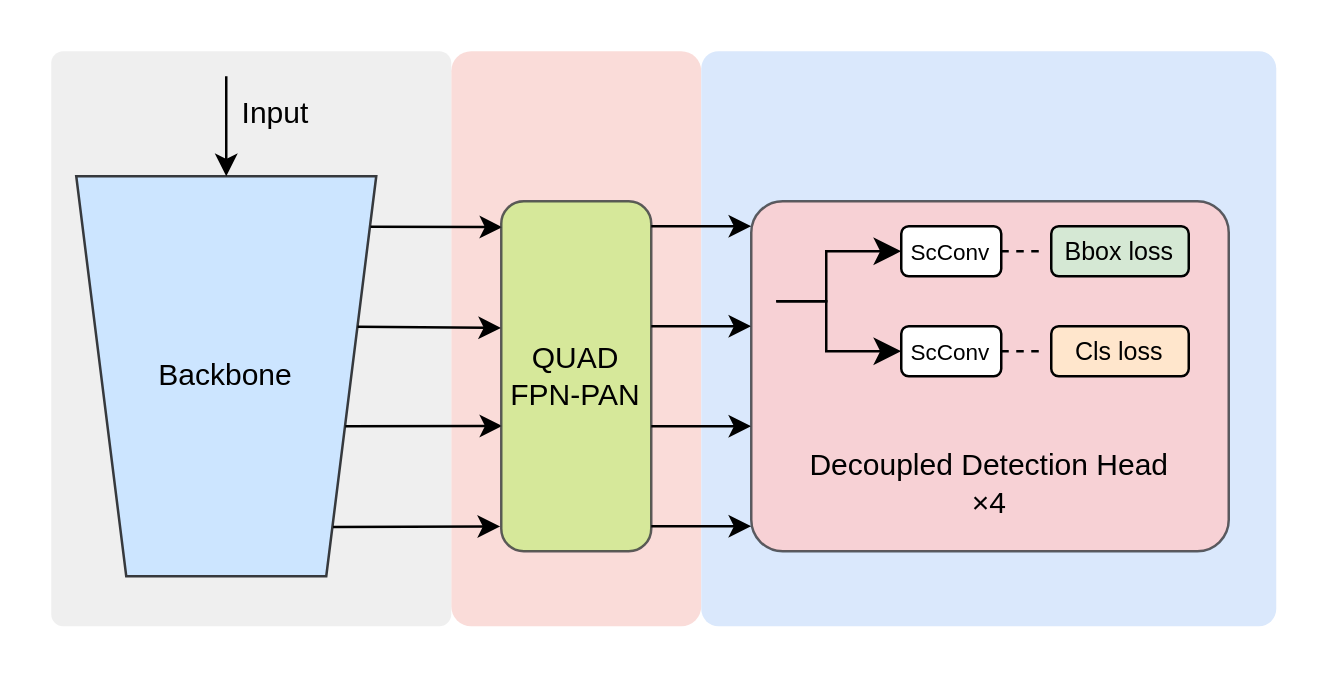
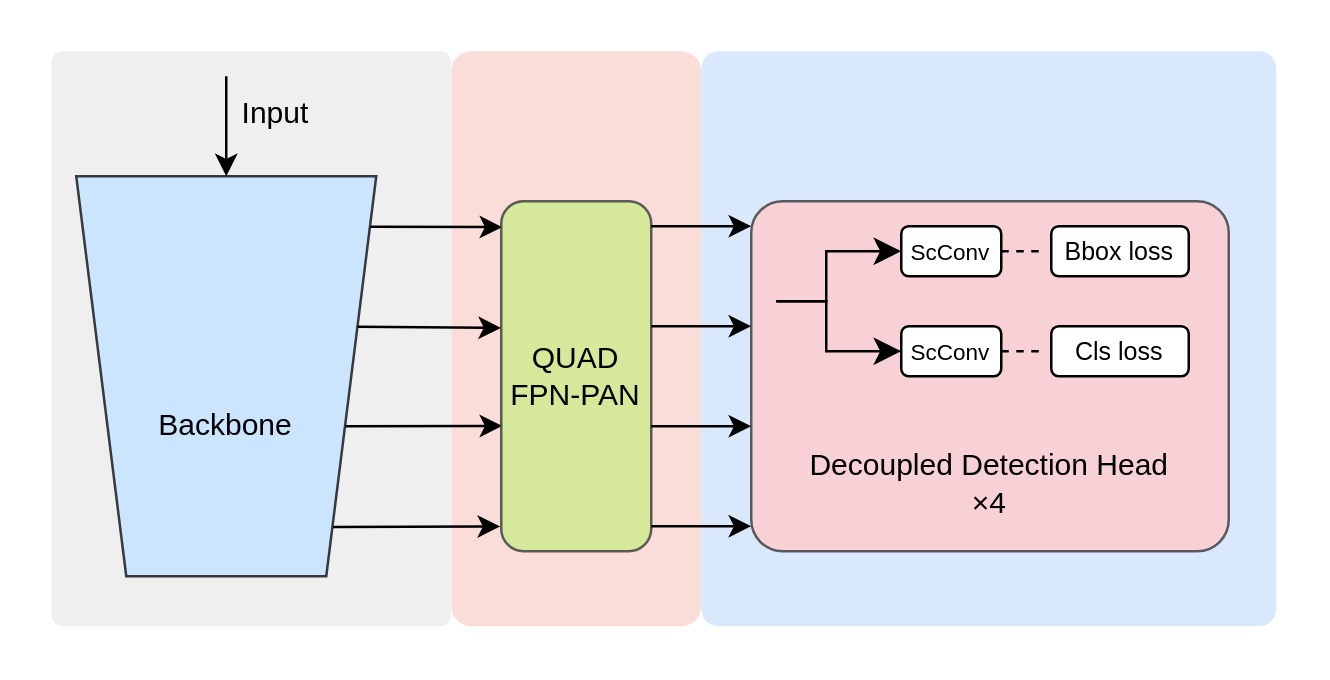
  <mxCell id="0" />
  <mxCell id="1" parent="0" />
  <mxCell id="2" value="" style="rounded=1;whiteSpace=wrap;html=1;arcSize=8;fillColor=#fad9d5;strokeColor=none;opacity=90;" parent="1" vertex="1"><mxGeometry x="180" y="20" width="100" height="230" as="geometry" /></mxCell>
  <mxCell id="3" value="" style="rounded=1;whiteSpace=wrap;html=1;arcSize=3;fillColor=#dae8fc;strokeColor=none;" parent="1" vertex="1"><mxGeometry x="280" y="20" width="230" height="230" as="geometry" /></mxCell>
  <mxCell id="4" value="" style="rounded=1;whiteSpace=wrap;html=1;arcSize=3;fillColor=#eeeeee;strokeColor=none;opacity=90;" parent="1" vertex="1"><mxGeometry x="20" y="20" width="160" height="230" as="geometry" /></mxCell>
  <mxCell id="5" value="" style="shape=trapezoid;perimeter=trapezoidPerimeter;whiteSpace=wrap;html=1;fixedSize=1;rotation=-180;align=center;fillColor=#cce5ff;strokeColor=#36393d;" parent="1" vertex="1"><mxGeometry x="30" y="70" width="120" height="160" as="geometry" /></mxCell>
  <mxCell id="6" value="" style="endArrow=classic;html=1;rounded=0;exitX=0.019;exitY=0.874;exitDx=0;exitDy=0;exitPerimeter=0;entryX=0.007;entryY=0.074;entryDx=0;entryDy=0;entryPerimeter=0;" parent="1" source="5" target="10" edge="1"><mxGeometry width="50" height="50" relative="1" as="geometry"><mxPoint x="150" y="90" as="sourcePoint" /><mxPoint x="190" y="90" as="targetPoint" /></mxGeometry></mxCell>
  <mxCell id="7" value="" style="endArrow=classic;html=1;rounded=0;exitX=0.062;exitY=0.624;exitDx=0;exitDy=0;exitPerimeter=0;entryX=-0.001;entryY=0.362;entryDx=0;entryDy=0;entryPerimeter=0;" parent="1" source="5" target="10" edge="1"><mxGeometry width="50" height="50" relative="1" as="geometry"><mxPoint x="150" y="130" as="sourcePoint" /><mxPoint x="190" y="130" as="targetPoint" /></mxGeometry></mxCell>
  <mxCell id="8" value="" style="endArrow=classic;html=1;rounded=0;exitX=0.103;exitY=0.375;exitDx=0;exitDy=0;exitPerimeter=0;entryX=0.007;entryY=0.642;entryDx=0;entryDy=0;entryPerimeter=0;" parent="1" source="5" target="10" edge="1"><mxGeometry width="50" height="50" relative="1" as="geometry"><mxPoint x="150" y="170" as="sourcePoint" /><mxPoint x="190" y="170" as="targetPoint" /></mxGeometry></mxCell>
  <mxCell id="9" value="" style="endArrow=classic;html=1;rounded=0;exitX=0.144;exitY=0.123;exitDx=0;exitDy=0;exitPerimeter=0;entryX=-0.007;entryY=0.929;entryDx=0;entryDy=0;entryPerimeter=0;" parent="1" source="5" target="10" edge="1"><mxGeometry width="50" height="50" relative="1" as="geometry"><mxPoint x="150" y="210" as="sourcePoint" /><mxPoint x="190" y="210" as="targetPoint" /></mxGeometry></mxCell>
  <mxCell id="10" value="&lt;div&gt;QUAD&lt;/div&gt;&lt;div&gt;FPN-PAN&lt;/div&gt;" style="rounded=1;whiteSpace=wrap;html=1;fillColor=#cdeb8b;strokeColor=#36393d;opacity=80;" parent="1" vertex="1"><mxGeometry x="200" y="80" width="60" height="140" as="geometry" /></mxCell>
  <mxCell id="11" value="" style="endArrow=none;html=1;rounded=0;" parent="1" edge="1"><mxGeometry width="50" height="50" relative="1" as="geometry"><mxPoint x="140" y="140" as="sourcePoint" /><mxPoint x="140" y="140" as="targetPoint" /></mxGeometry></mxCell>
- <mxCell id="12" value="&lt;div&gt;&lt;span style=&quot;background-color: initial;&quot;&gt;Backbone&lt;/span&gt;&lt;br&gt;&lt;/div&gt;" style="text;html=1;align=center;verticalAlign=middle;whiteSpace=wrap;rounded=0;" parent="1" vertex="1"><mxGeometry x="60" y="135" width="60" height="30" as="geometry" /></mxCell>
+ <mxCell id="12" value="&lt;div&gt;&lt;span style=&quot;background-color: initial;&quot;&gt;Backbone&lt;/span&gt;&lt;br&gt;&lt;/div&gt;" style="text;html=1;align=center;verticalAlign=middle;whiteSpace=wrap;rounded=0;" parent="1" vertex="1"><mxGeometry x="60" y="155" width="60" height="30" as="geometry" /></mxCell>
  <mxCell id="13" value="" style="endArrow=classic;html=1;rounded=0;entryX=0.5;entryY=1;entryDx=0;entryDy=0;" parent="1" target="5" edge="1"><mxGeometry width="50" height="50" relative="1" as="geometry"><mxPoint x="90" y="30" as="sourcePoint" /><mxPoint x="120" y="20" as="targetPoint" /></mxGeometry></mxCell>
  <mxCell id="14" value="Input" style="text;html=1;align=center;verticalAlign=middle;whiteSpace=wrap;rounded=0;" parent="1" vertex="1"><mxGeometry x="80" y="30" width="60" height="30" as="geometry" /></mxCell>
  <mxCell id="15" value="" style="endArrow=classic;html=1;rounded=0;" parent="1" edge="1"><mxGeometry width="50" height="50" relative="1" as="geometry"><mxPoint x="260" y="90" as="sourcePoint" /><mxPoint x="300" y="90" as="targetPoint" /></mxGeometry></mxCell>
  <mxCell id="16" value="" style="endArrow=classic;html=1;rounded=0;" parent="1" edge="1"><mxGeometry width="50" height="50" relative="1" as="geometry"><mxPoint x="260" y="130" as="sourcePoint" /><mxPoint x="300" y="130" as="targetPoint" /></mxGeometry></mxCell>
  <mxCell id="17" value="" style="endArrow=classic;html=1;rounded=0;" parent="1" edge="1"><mxGeometry width="50" height="50" relative="1" as="geometry"><mxPoint x="260" y="170" as="sourcePoint" /><mxPoint x="300" y="170" as="targetPoint" /></mxGeometry></mxCell>
  <mxCell id="18" value="" style="endArrow=classic;html=1;rounded=0;" parent="1" edge="1"><mxGeometry width="50" height="50" relative="1" as="geometry"><mxPoint x="260" y="210" as="sourcePoint" /><mxPoint x="300" y="210" as="targetPoint" /></mxGeometry></mxCell>
  <mxCell id="19" value="&lt;div style=&quot;&quot;&gt;&lt;br&gt;&lt;/div&gt;&lt;div style=&quot;&quot;&gt;&lt;br&gt;&lt;/div&gt;&lt;div style=&quot;&quot;&gt;&lt;br&gt;&lt;/div&gt;&lt;div style=&quot;&quot;&gt;&lt;br&gt;&lt;/div&gt;&lt;div style=&quot;&quot;&gt;&lt;br&gt;&lt;/div&gt;&lt;div style=&quot;&quot;&gt;&lt;br&gt;&lt;/div&gt;&lt;div style=&quot;&quot;&gt;Decoupled Detection Head&lt;/div&gt;&lt;div style=&quot;&quot;&gt;×4&lt;br&gt;&lt;/div&gt;" style="rounded=1;whiteSpace=wrap;html=1;align=center;fillColor=#ffcccc;strokeColor=#36393d;glass=0;shadow=0;arcSize=9;opacity=80;" parent="1" vertex="1"><mxGeometry x="300" y="80" width="191" height="140" as="geometry" /></mxCell>
  <mxCell id="20" value="" style="edgeStyle=elbowEdgeStyle;elbow=horizontal;endArrow=classic;html=1;curved=0;rounded=0;endSize=8;startSize=8;" parent="1" edge="1"><mxGeometry width="50" height="50" relative="1" as="geometry"><mxPoint x="310" y="120" as="sourcePoint" /><mxPoint x="360" y="140" as="targetPoint" /><Array as="points"><mxPoint x="330" y="130" /></Array></mxGeometry></mxCell>
- <mxCell id="21" value="&lt;font style=&quot;font-size: 10px;&quot;&gt;Bbox loss&lt;/font&gt;" style="rounded=1;whiteSpace=wrap;html=1;fillColor=#d5e8d4;" parent="1" vertex="1"><mxGeometry x="420" y="90" width="55" height="20" as="geometry" /></mxCell>
- <mxCell id="22" value="&lt;font style=&quot;font-size: 10px;&quot;&gt;Cls loss&lt;/font&gt;" style="rounded=1;whiteSpace=wrap;html=1;fillColor=#ffe6cc;" parent="1" vertex="1"><mxGeometry x="420" y="130" width="55" height="20" as="geometry" /></mxCell>
+ <mxCell id="21" value="&lt;font style=&quot;font-size: 10px;&quot;&gt;Bbox loss&lt;/font&gt;" style="rounded=1;whiteSpace=wrap;html=1;" parent="1" vertex="1"><mxGeometry x="420" y="90" width="55" height="20" as="geometry" /></mxCell>
+ <mxCell id="22" value="&lt;font style=&quot;font-size: 10px;&quot;&gt;Cls loss&lt;/font&gt;" style="rounded=1;whiteSpace=wrap;html=1;" parent="1" vertex="1"><mxGeometry x="420" y="130" width="55" height="20" as="geometry" /></mxCell>
  <mxCell id="23" value="" style="edgeStyle=elbowEdgeStyle;elbow=horizontal;endArrow=classic;html=1;curved=0;rounded=0;endSize=8;startSize=8;" parent="1" edge="1"><mxGeometry width="50" height="50" relative="1" as="geometry"><mxPoint x="310" y="120" as="sourcePoint" /><mxPoint x="360" y="100" as="targetPoint" /><Array as="points"><mxPoint x="330" y="110" /></Array></mxGeometry></mxCell>
  <mxCell id="24" value="&lt;font style=&quot;font-size: 9px;&quot;&gt;ScConv&lt;/font&gt;" style="rounded=1;whiteSpace=wrap;html=1;" parent="1" vertex="1"><mxGeometry x="360" y="90" width="40" height="20" as="geometry" /></mxCell>
  <mxCell id="25" value="&lt;font style=&quot;font-size: 9px;&quot;&gt;ScConv&lt;/font&gt;" style="rounded=1;whiteSpace=wrap;html=1;" parent="1" vertex="1"><mxGeometry x="360" y="130" width="40" height="20" as="geometry" /></mxCell>
  <mxCell id="26" value="" style="endArrow=none;html=1;rounded=0;entryX=0;entryY=0.5;entryDx=0;entryDy=0;exitX=1;exitY=0.5;exitDx=0;exitDy=0;dashed=1;" parent="1" source="24" edge="1"><mxGeometry width="50" height="50" relative="1" as="geometry"><mxPoint x="260" y="100" as="sourcePoint" /><mxPoint x="415" y="100" as="targetPoint" /></mxGeometry></mxCell>
  <mxCell id="27" value="" style="endArrow=none;html=1;rounded=0;entryX=0;entryY=0.5;entryDx=0;entryDy=0;exitX=1;exitY=0.5;exitDx=0;exitDy=0;dashed=1;" parent="1" source="25" edge="1"><mxGeometry width="50" height="50" relative="1" as="geometry"><mxPoint x="410" y="100" as="sourcePoint" /><mxPoint x="415" y="140" as="targetPoint" /></mxGeometry></mxCell>
